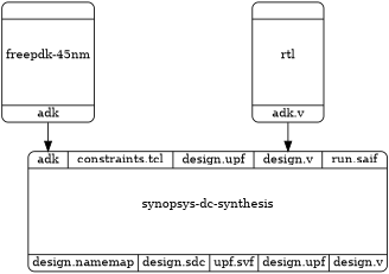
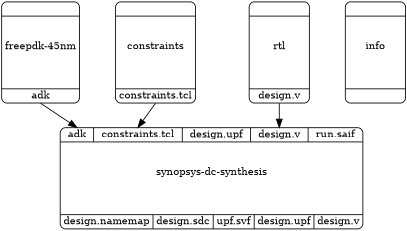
  digraph {
    concentrate=true
    fontsize=60
    labelloc=t
    nodesep=1.2
    rankdir=TB
    ranksep=0.8
    splines=polyline
    node [color=black fontsize=24 penwidth=2 shape=Mrecord]
    edge [arrowsize=2 penwidth=2]
+   n1 [label="{ {  } | \n\nconstraints\n\n\n\n | { <o_constraints_tcl> constraints.tcl } }" width=2]
    n2 [label="{ { <i_adk> adk | <i_constraints_tcl> constraints.tcl | <i_design_upf> design.upf | <i_design_v> design.v | <i_run_saif> run.saif } | \n\nsynopsys-dc-synthesis\n\n\n\n | { <o_design_namemap> design.namemap | <o_design_sdc> design.sdc | <o_design_svf> upf.svf | <o_design_upf> design.upf | <o_design_v> design.v } }" width=2]
    n3 [label="{ {  } | \n\nfreepdk-45nm\n\n\n\n | { <o_adk> adk } }" width=2]
-   n5 [label="{ {  } | \n\nrtl\n\n\n\n | { <o_design_v> adk.v } }" width=2]
+   n4 [label="{ {  } | \n\ninfo\n\n\n\n | {  } }" width=2]
+   n5 [label="{ {  } | \n\nrtl\n\n\n\n | { <o_design_v> design.v } }" width=2]
+   n1 -> n2 [headport="i_constraints_tcl:n" tailport="o_constraints_tcl:s"]
    n3 -> n2 [headport="i_adk:n" tailport="o_adk:s"]
    n5 -> n2 [headport="i_design_v:n" tailport="o_design_v:s"]
  }
